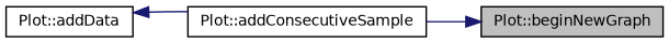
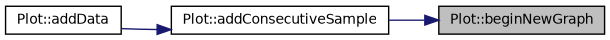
  digraph {
    rankdir=RL
    node [color=black fillcolor=white fontname=Helvetica fontsize=10 shape=record style=filled]
    edge [color=midnightblue dir=back fontname=Helvetica fontsize=10 labelfontname=Helvetica labelfontsize=10 style=solid]
    n1 [fillcolor=grey75 fontcolor=black height=0.2 label="Plot::beginNewGraph" width=0.4]
    n2 [height=0.2 label="Plot::addConsecutiveSample" width=0.4]
    n3 [height=0.2 label="Plot::addData" width=0.4]
    n1 -> n2
-   n3 -> n2
+   n2 -> n3
  }
